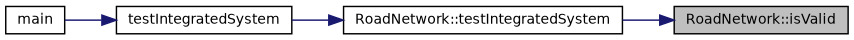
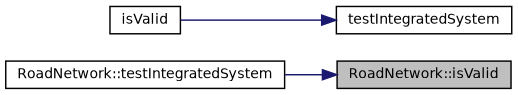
  digraph {
    rankdir=RL
    node [color=black fillcolor=white fontname=Helvetica fontsize=10 shape=record style=filled]
    edge [color=midnightblue dir=back fontname=Helvetica fontsize=10 labelfontname=Helvetica labelfontsize=10 style=solid]
    n1 [fillcolor=grey75 fontcolor=black height=0.2 label="RoadNetwork::isValid" width=0.4]
    n2 [height=0.2 label="RoadNetwork::testIntegratedSystem" width=0.4]
    n3 [height=0.2 label=testIntegratedSystem width=0.4]
-   n4 [height=0.2 label=main width=0.4]
+   n4 [height=0.2 label=isValid width=0.4]
    n1 -> n2
-   n2 -> n3
    n3 -> n4
  }
